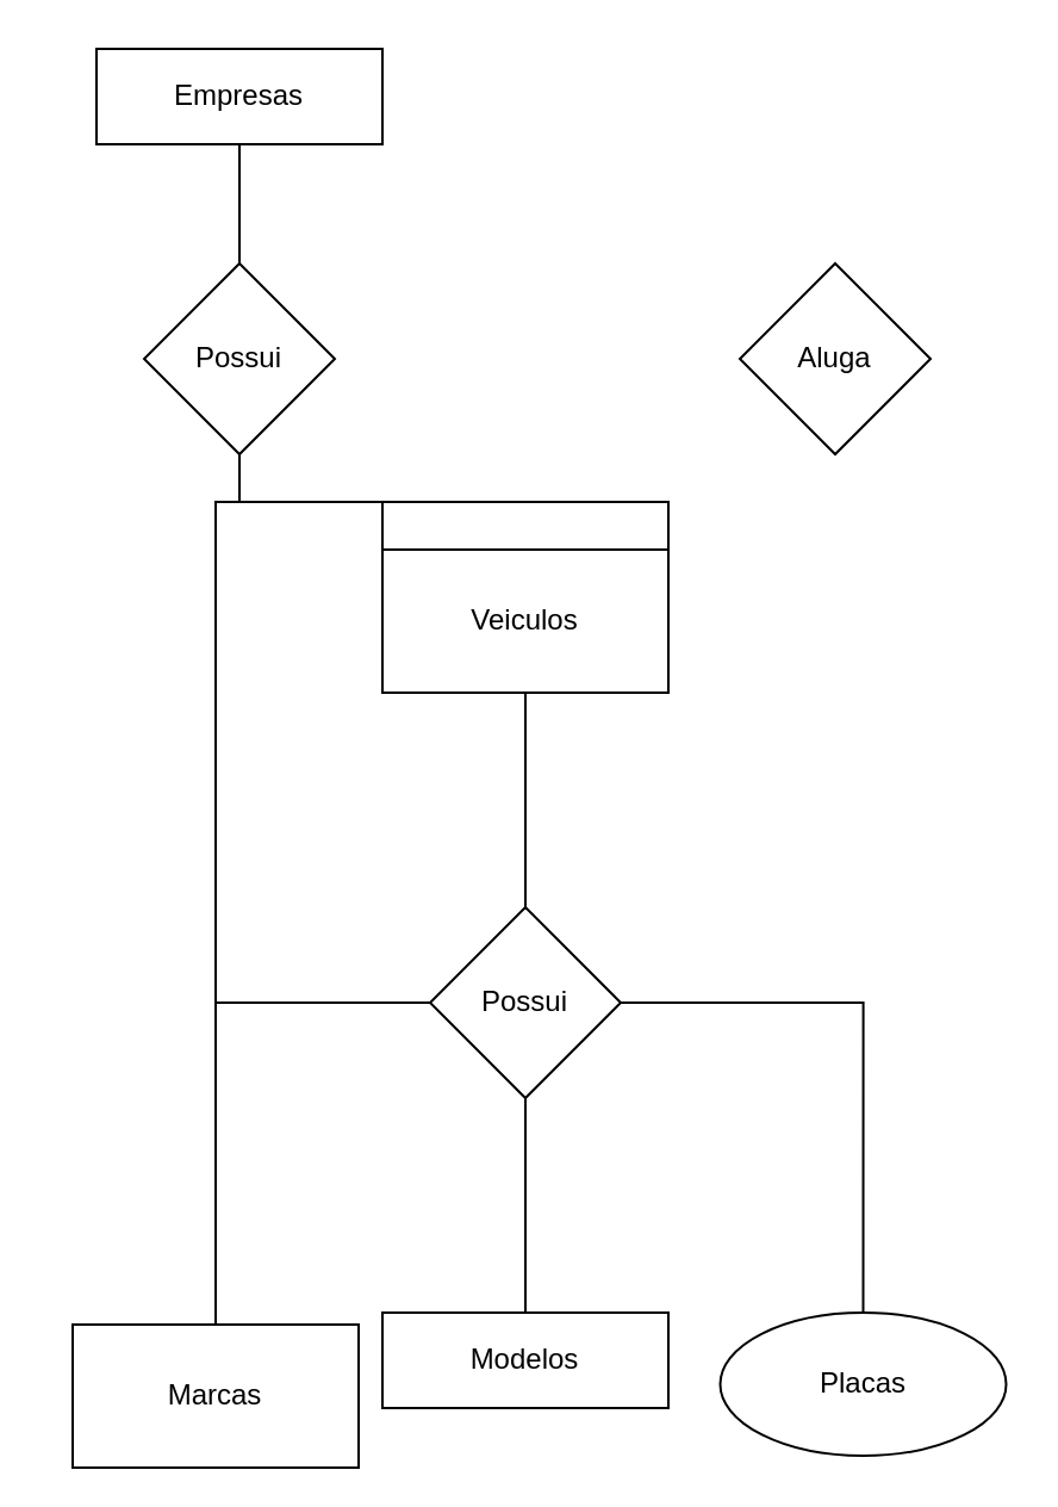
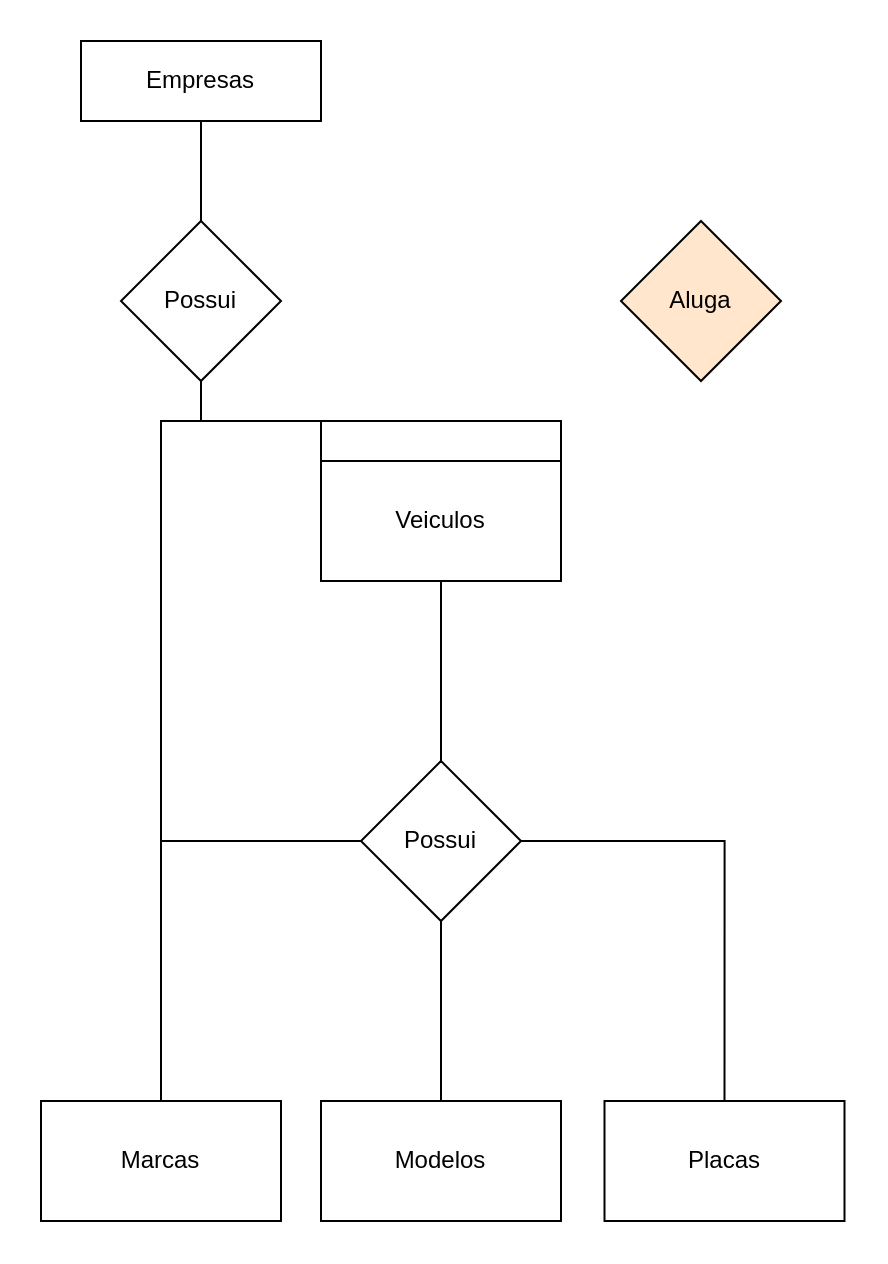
  <mxCell id="0" />
  <mxCell id="1" parent="0" />
  <mxCell id="2" value="" style="edgeStyle=orthogonalEdgeStyle;rounded=0;orthogonalLoop=1;jettySize=auto;html=1;endArrow=none;endFill=0;" edge="1" parent="1" source="3" target="8"><mxGeometry relative="1" as="geometry" /></mxCell>
  <mxCell id="3" value="Empresas" style="whiteSpace=wrap;html=1;" vertex="1" parent="1"><mxGeometry x="40" y="20" width="120" height="40" as="geometry" /></mxCell>
  <mxCell id="4" style="edgeStyle=orthogonalEdgeStyle;rounded=0;orthogonalLoop=1;jettySize=auto;html=1;exitX=0;exitY=0;exitDx=0;exitDy=0;endArrow=none;endFill=0;" edge="1" parent="1" source="7" target="8"><mxGeometry relative="1" as="geometry" /></mxCell>
  <mxCell id="5" style="edgeStyle=orthogonalEdgeStyle;rounded=0;orthogonalLoop=1;jettySize=auto;html=1;exitX=1;exitY=0;exitDx=0;exitDy=0;endArrow=none;endFill=0;" edge="1" parent="1" source="7" target="13"><mxGeometry relative="1" as="geometry" /></mxCell>
  <mxCell id="6" style="edgeStyle=orthogonalEdgeStyle;rounded=0;orthogonalLoop=1;jettySize=auto;html=1;exitX=0.5;exitY=1;exitDx=0;exitDy=0;entryX=0.5;entryY=0;entryDx=0;entryDy=0;endArrow=none;endFill=0;" edge="1" parent="1" source="7" target="11"><mxGeometry relative="1" as="geometry" /></mxCell>
  <mxCell id="7" value="Veiculos" style="whiteSpace=wrap;html=1;" vertex="1" parent="1"><mxGeometry x="160" y="230" width="120" height="60" as="geometry" /></mxCell>
  <mxCell id="8" value="Possui" style="rhombus;whiteSpace=wrap;html=1;" vertex="1" parent="1"><mxGeometry x="60" y="110" width="80" height="80" as="geometry" /></mxCell>
- <mxCell id="9" value="Aluga" style="rhombus;whiteSpace=wrap;html=1;" vertex="1" parent="1"><mxGeometry x="310" y="110" width="80" height="80" as="geometry" /></mxCell>
+ <mxCell id="9" value="Aluga" style="rhombus;whiteSpace=wrap;html=1;fillColor=#ffe6cc;" vertex="1" parent="1"><mxGeometry x="310" y="110" width="80" height="80" as="geometry" /></mxCell>
  <mxCell id="10" value="" style="edgeStyle=orthogonalEdgeStyle;rounded=0;orthogonalLoop=1;jettySize=auto;html=1;endArrow=none;endFill=0;" edge="1" parent="1" source="11" target="14"><mxGeometry relative="1" as="geometry" /></mxCell>
  <mxCell id="11" value="Possui" style="rhombus;whiteSpace=wrap;html=1;" vertex="1" parent="1"><mxGeometry x="180" y="380" width="80" height="80" as="geometry" /></mxCell>
  <mxCell id="12" style="edgeStyle=orthogonalEdgeStyle;rounded=0;orthogonalLoop=1;jettySize=auto;html=1;exitX=0.5;exitY=0;exitDx=0;exitDy=0;entryX=0;entryY=0.5;entryDx=0;entryDy=0;endArrow=none;endFill=0;" edge="1" parent="1" source="13" target="11"><mxGeometry relative="1" as="geometry" /></mxCell>
- <mxCell id="13" value="Marcas" style="whiteSpace=wrap;html=1;" vertex="1" parent="1"><mxGeometry x="30" y="555" width="120" height="60" as="geometry" /></mxCell>
- <mxCell id="14" value="Modelos" style="whiteSpace=wrap;html=1;" vertex="1" parent="1"><mxGeometry x="160" y="550" width="120" height="40" as="geometry" /></mxCell>
+ <mxCell id="13" value="Marcas" style="whiteSpace=wrap;html=1;" vertex="1" parent="1"><mxGeometry x="20" y="550" width="120" height="60" as="geometry" /></mxCell>
+ <mxCell id="14" value="Modelos" style="whiteSpace=wrap;html=1;" vertex="1" parent="1"><mxGeometry x="160" y="550" width="120" height="60" as="geometry" /></mxCell>
  <mxCell id="15" style="edgeStyle=orthogonalEdgeStyle;rounded=0;orthogonalLoop=1;jettySize=auto;html=1;exitX=0.5;exitY=0;exitDx=0;exitDy=0;entryX=1;entryY=0.5;entryDx=0;entryDy=0;endArrow=none;endFill=0;" edge="1" parent="1" source="16" target="11"><mxGeometry relative="1" as="geometry" /></mxCell>
- <mxCell id="16" value="Placas" style="ellipse;whiteSpace=wrap;html=1;" vertex="1" parent="1"><mxGeometry x="301.75" y="550" width="120" height="60" as="geometry" /></mxCell>
+ <mxCell id="16" value="Placas" style="whiteSpace=wrap;html=1;" vertex="1" parent="1"><mxGeometry x="301.75" y="550" width="120" height="60" as="geometry" /></mxCell>
